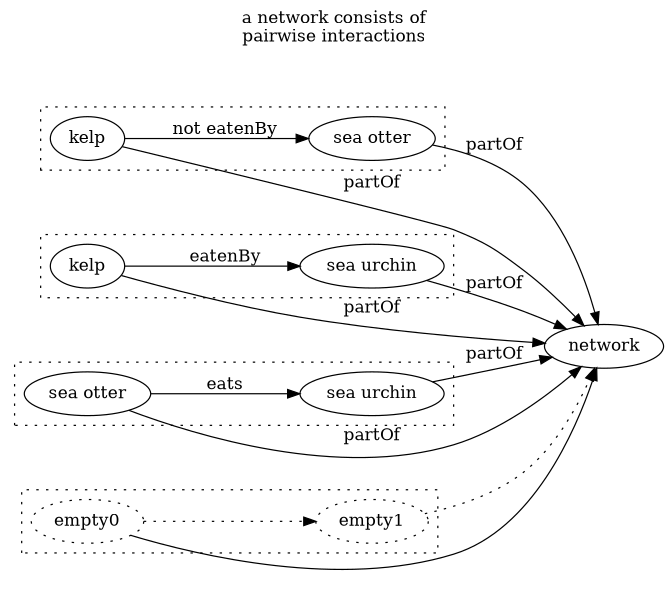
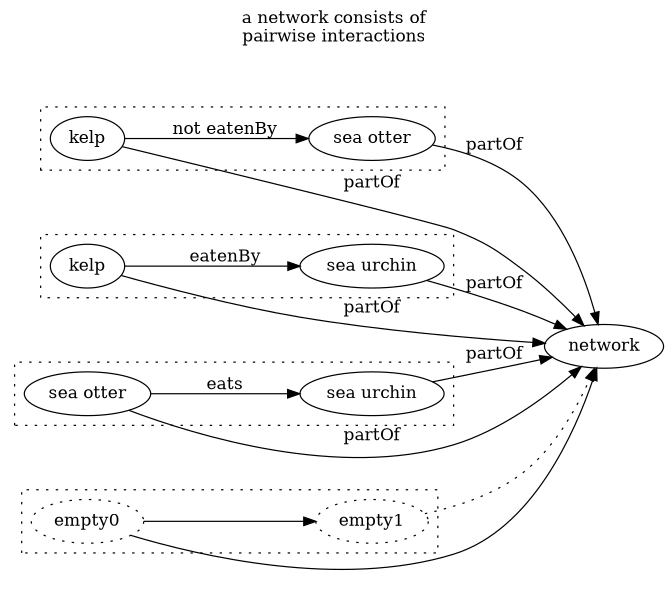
  digraph {
    label="a network consists of\npairwise interactions"
    labelloc=t
    rankdir=LR
    n1 [label=kelp]
    n2 [label="sea otter"]
    n3 [label=kelp]
    n4 [label="sea urchin"]
    n5 [label="sea otter"]
    n6 [label="sea urchin"]
    empty0 [style=dotted]
    empty1 [style=dotted]
    n9 [label=network]
    subgraph cluster_1 {
      label=""
      style=dotted
      n1
      n2
    }
    subgraph cluster_2 {
      label=""
      style=dotted
      n3
      n4
    }
    subgraph cluster_3 {
      label=""
      style=dotted
      n5
      n6
    }
    subgraph cluster_4 {
      label=""
      style=dotted
      empty0
      empty1
    }
    n1 -> n2 [label="not eatenBy"]
    n1 -> n9 [label=partOf]
    n2 -> n9 [label=partOf]
    n3 -> n4 [label=eatenBy]
    n3 -> n9 [label=partOf]
    n4 -> n9 [label=partOf]
    n5 -> n6 [label=eats]
    n5 -> n9 [label=partOf]
    n6 -> n9 [label=partOf]
-   empty0 -> empty1 [style=dotted]
+   empty0 -> empty1 [style=solid]
    empty0 -> n9 [style=solid]
    empty1 -> n9 [style=dotted]
  }
